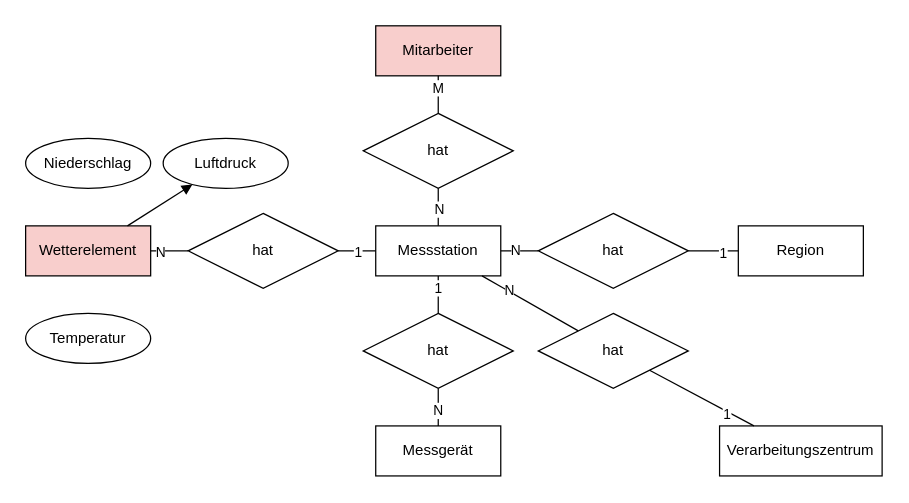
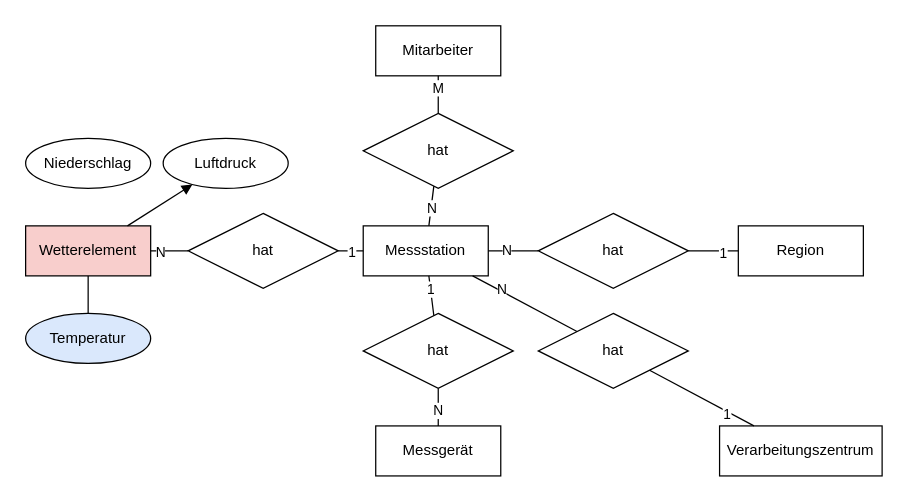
  <mxCell id="0" />
  <mxCell id="1" parent="0" />
- <mxCell id="2" value="Messstation" style="whiteSpace=wrap;html=1;align=center;" parent="1" vertex="1"><mxGeometry x="300" y="180" width="100" height="40" as="geometry" /></mxCell>
+ <mxCell id="2" value="Messstation" style="whiteSpace=wrap;html=1;align=center;" parent="1" vertex="1"><mxGeometry x="290" y="180" width="100" height="40" as="geometry" /></mxCell>
  <mxCell id="3" value="Messgerät" style="whiteSpace=wrap;html=1;align=center;" parent="1" vertex="1"><mxGeometry x="300" y="340" width="100" height="40" as="geometry" /></mxCell>
- <mxCell id="4" value="Mitarbeiter" style="whiteSpace=wrap;html=1;align=center;fillColor=#f8cecc;" parent="1" vertex="1"><mxGeometry x="300" y="20" width="100" height="40" as="geometry" /></mxCell>
+ <mxCell id="4" value="Mitarbeiter" style="whiteSpace=wrap;html=1;align=center;" parent="1" vertex="1"><mxGeometry x="300" y="20" width="100" height="40" as="geometry" /></mxCell>
  <mxCell id="5" value="Verarbeitungszentrum" style="whiteSpace=wrap;html=1;align=center;" parent="1" vertex="1"><mxGeometry x="575" y="340" width="130" height="40" as="geometry" /></mxCell>
  <mxCell id="6" value="Region" style="whiteSpace=wrap;html=1;align=center;" parent="1" vertex="1"><mxGeometry x="590" y="180" width="100" height="40" as="geometry" /></mxCell>
  <mxCell id="7" value="Wetterelement" style="whiteSpace=wrap;html=1;align=center;fillColor=#f8cecc;" parent="1" vertex="1"><mxGeometry x="20" y="180" width="100" height="40" as="geometry" /></mxCell>
  <mxCell id="8" value="hat" style="shape=rhombus;perimeter=rhombusPerimeter;whiteSpace=wrap;html=1;align=center;" parent="1" vertex="1"><mxGeometry x="150" y="170" width="120" height="60" as="geometry" /></mxCell>
  <mxCell id="9" value="hat" style="shape=rhombus;perimeter=rhombusPerimeter;whiteSpace=wrap;html=1;align=center;" parent="1" vertex="1"><mxGeometry x="290" y="90" width="120" height="60" as="geometry" /></mxCell>
  <mxCell id="10" value="hat" style="shape=rhombus;perimeter=rhombusPerimeter;whiteSpace=wrap;html=1;align=center;" parent="1" vertex="1"><mxGeometry x="430" y="170" width="120" height="60" as="geometry" /></mxCell>
  <mxCell id="11" value="hat" style="shape=rhombus;perimeter=rhombusPerimeter;whiteSpace=wrap;html=1;align=center;" parent="1" vertex="1"><mxGeometry x="290" y="250" width="120" height="60" as="geometry" /></mxCell>
  <mxCell id="12" value="hat" style="shape=rhombus;perimeter=rhombusPerimeter;whiteSpace=wrap;html=1;align=center;" parent="1" vertex="1"><mxGeometry x="430" y="250" width="120" height="60" as="geometry" /></mxCell>
  <mxCell id="13" value="" style="endArrow=none;html=1;rounded=0;" parent="1" source="8" target="2" edge="1"><mxGeometry relative="1" as="geometry"><mxPoint x="350" y="240" as="sourcePoint" /><mxPoint x="510" y="240" as="targetPoint" /></mxGeometry></mxCell>
  <mxCell id="14" value="1" style="edgeLabel;html=1;align=center;verticalAlign=middle;resizable=0;points=[];" parent="13" vertex="1" connectable="0"><mxGeometry x="-0.022" relative="1" as="geometry"><mxPoint as="offset" /></mxGeometry></mxCell>
  <mxCell id="15" value="1" style="endArrow=none;html=1;rounded=0;" parent="1" source="11" target="2" edge="1"><mxGeometry x="0.333" relative="1" as="geometry"><mxPoint x="360" y="250" as="sourcePoint" /><mxPoint x="520" y="250" as="targetPoint" /><mxPoint as="offset" /></mxGeometry></mxCell>
  <mxCell id="16" value="" style="endArrow=none;html=1;rounded=0;" parent="1" source="2" target="12" edge="1"><mxGeometry relative="1" as="geometry"><mxPoint x="370" y="260" as="sourcePoint" /><mxPoint x="530" y="260" as="targetPoint" /></mxGeometry></mxCell>
  <mxCell id="17" value="N" style="edgeLabel;html=1;align=center;verticalAlign=middle;resizable=0;points=[];" parent="16" vertex="1" connectable="0"><mxGeometry x="-0.463" y="1" relative="1" as="geometry"><mxPoint as="offset" /></mxGeometry></mxCell>
  <mxCell id="18" value="" style="endArrow=none;html=1;rounded=0;" parent="1" source="2" target="10" edge="1"><mxGeometry relative="1" as="geometry"><mxPoint x="380" y="270" as="sourcePoint" /><mxPoint x="540" y="270" as="targetPoint" /></mxGeometry></mxCell>
  <mxCell id="19" value="N" style="edgeLabel;html=1;align=center;verticalAlign=middle;resizable=0;points=[];" parent="18" vertex="1" connectable="0"><mxGeometry x="-0.3" y="1" relative="1" as="geometry"><mxPoint as="offset" /></mxGeometry></mxCell>
  <mxCell id="20" value="" style="endArrow=none;html=1;rounded=0;" parent="1" source="9" target="2" edge="1"><mxGeometry relative="1" as="geometry"><mxPoint x="390" y="280" as="sourcePoint" /><mxPoint x="550" y="280" as="targetPoint" /></mxGeometry></mxCell>
  <mxCell id="21" value="N" style="edgeLabel;html=1;align=center;verticalAlign=middle;resizable=0;points=[];" parent="20" vertex="1" connectable="0"><mxGeometry x="0.044" relative="1" as="geometry"><mxPoint as="offset" /></mxGeometry></mxCell>
  <mxCell id="22" value="" style="endArrow=none;html=1;rounded=0;" parent="1" source="7" target="8" edge="1"><mxGeometry relative="1" as="geometry"><mxPoint x="400" y="290" as="sourcePoint" /><mxPoint x="560" y="290" as="targetPoint" /></mxGeometry></mxCell>
  <mxCell id="23" value="N" style="edgeLabel;html=1;align=center;verticalAlign=middle;resizable=0;points=[];" parent="22" vertex="1" connectable="0"><mxGeometry x="-0.522" y="3" relative="1" as="geometry"><mxPoint y="3" as="offset" /></mxGeometry></mxCell>
  <mxCell id="24" value="" style="endArrow=none;html=1;rounded=0;" parent="1" source="11" target="3" edge="1"><mxGeometry relative="1" as="geometry"><mxPoint x="410" y="300" as="sourcePoint" /><mxPoint x="570" y="300" as="targetPoint" /></mxGeometry></mxCell>
  <mxCell id="25" value="N" style="edgeLabel;html=1;align=center;verticalAlign=middle;resizable=0;points=[];" parent="24" vertex="1" connectable="0"><mxGeometry x="0.156" y="-1" relative="1" as="geometry"><mxPoint as="offset" /></mxGeometry></mxCell>
  <mxCell id="26" value="" style="endArrow=none;html=1;rounded=0;" parent="1" source="12" target="5" edge="1"><mxGeometry relative="1" as="geometry"><mxPoint x="420" y="310" as="sourcePoint" /><mxPoint x="580" y="310" as="targetPoint" /></mxGeometry></mxCell>
  <mxCell id="27" value="1" style="edgeLabel;html=1;align=center;verticalAlign=middle;resizable=0;points=[];" parent="26" vertex="1" connectable="0"><mxGeometry x="0.488" y="-1" relative="1" as="geometry"><mxPoint y="1" as="offset" /></mxGeometry></mxCell>
  <mxCell id="28" value="" style="endArrow=none;html=1;rounded=0;" parent="1" source="10" target="6" edge="1"><mxGeometry relative="1" as="geometry"><mxPoint x="430" y="320" as="sourcePoint" /><mxPoint x="590" y="320" as="targetPoint" /></mxGeometry></mxCell>
  <mxCell id="29" value="1" style="edgeLabel;html=1;align=center;verticalAlign=middle;resizable=0;points=[];" parent="28" vertex="1" connectable="0"><mxGeometry x="0.358" y="-1" relative="1" as="geometry"><mxPoint as="offset" /></mxGeometry></mxCell>
  <mxCell id="30" value="" style="endArrow=none;html=1;rounded=0;" parent="1" source="4" target="9" edge="1"><mxGeometry relative="1" as="geometry"><mxPoint x="440" y="330" as="sourcePoint" /><mxPoint x="600" y="330" as="targetPoint" /></mxGeometry></mxCell>
  <mxCell id="31" value="M" style="edgeLabel;html=1;align=center;verticalAlign=middle;resizable=0;points=[];" parent="30" vertex="1" connectable="0"><mxGeometry x="-0.4" y="-1" relative="1" as="geometry"><mxPoint as="offset" /></mxGeometry></mxCell>
  <mxCell id="32" value="Niederschlag" style="ellipse;whiteSpace=wrap;html=1;align=center;" parent="1" vertex="1"><mxGeometry x="20" y="110" width="100" height="40" as="geometry" /></mxCell>
  <mxCell id="33" value="Luftdruck" style="ellipse;whiteSpace=wrap;html=1;align=center;" parent="1" vertex="1"><mxGeometry x="130" y="110" width="100" height="40" as="geometry" /></mxCell>
- <mxCell id="34" value="Temperatur" style="ellipse;whiteSpace=wrap;html=1;align=center;" parent="1" vertex="1"><mxGeometry x="20" y="250" width="100" height="40" as="geometry" /></mxCell>
+ <mxCell id="34" value="Temperatur" style="ellipse;whiteSpace=wrap;html=1;align=center;fillColor=#dae8fc;" parent="1" vertex="1"><mxGeometry x="20" y="250" width="100" height="40" as="geometry" /></mxCell>
+ <mxCell id="35" value="" style="endArrow=none;html=1;rounded=0;" parent="1" source="7" target="34" edge="1"><mxGeometry relative="1" as="geometry"><mxPoint x="350" y="240" as="sourcePoint" /><mxPoint x="510" y="240" as="targetPoint" /></mxGeometry></mxCell>
  <mxCell id="36" value="" style="endArrow=block;html=1;rounded=0;" parent="1" source="7" target="33" edge="1"><mxGeometry relative="1" as="geometry"><mxPoint x="140" y="225" as="sourcePoint" /><mxPoint x="530" y="260" as="targetPoint" /></mxGeometry></mxCell>
